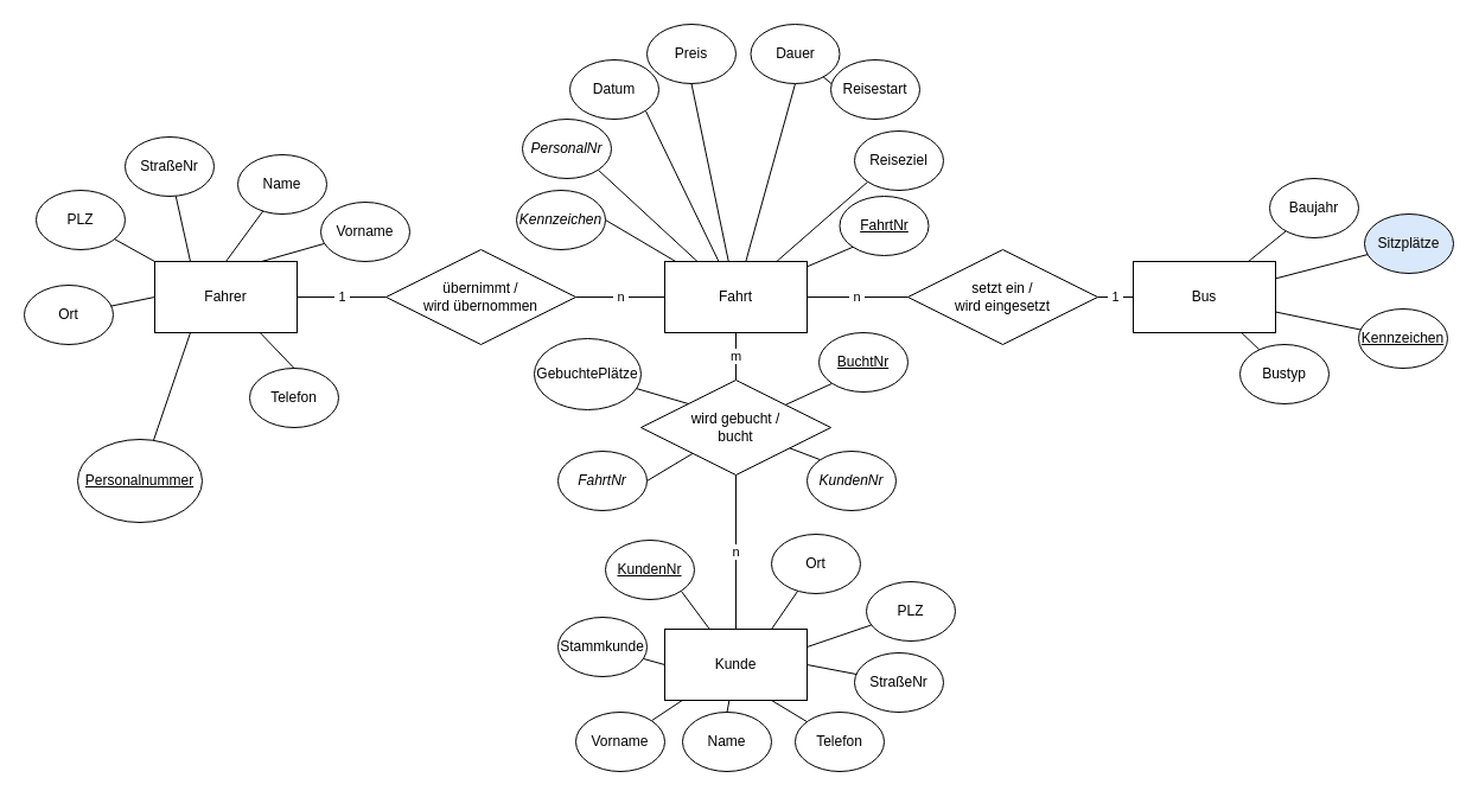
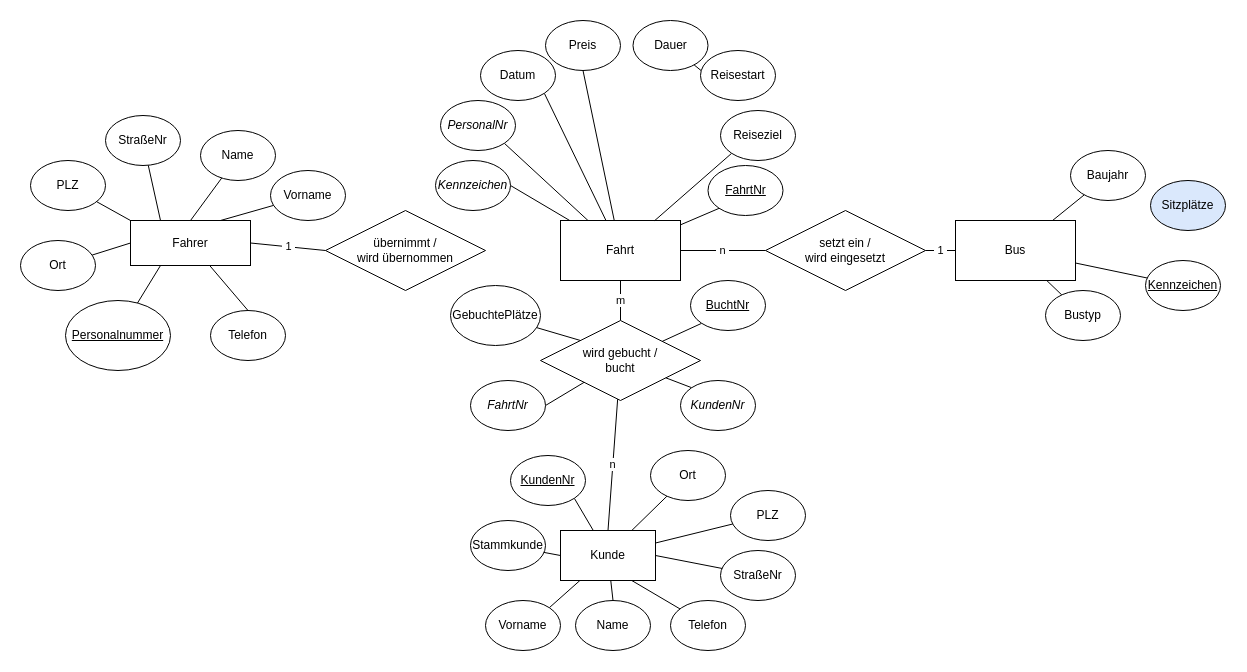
  <mxCell id="0" />
  <mxCell id="1" parent="0" />
  <mxCell id="2" value="Fahrt" style="rounded=0;whiteSpace=wrap;html=1;" vertex="1" parent="1"><mxGeometry x="560" y="220" width="120" height="60" as="geometry" /></mxCell>
  <mxCell id="3" style="edgeStyle=none;rounded=0;orthogonalLoop=1;jettySize=auto;html=1;endArrow=none;endFill=0;" edge="1" parent="1" source="8" target="48"><mxGeometry relative="1" as="geometry" /></mxCell>
  <mxCell id="4" style="edgeStyle=none;rounded=0;orthogonalLoop=1;jettySize=auto;html=1;endArrow=none;endFill=0;" edge="1" parent="1" source="8" target="49"><mxGeometry relative="1" as="geometry" /></mxCell>
- <mxCell id="5" style="edgeStyle=none;rounded=0;orthogonalLoop=1;jettySize=auto;html=1;endArrow=none;endFill=0;" edge="1" parent="1" source="8" target="50"><mxGeometry relative="1" as="geometry" /></mxCell>
  <mxCell id="6" style="edgeStyle=none;rounded=0;orthogonalLoop=1;jettySize=auto;html=1;endArrow=none;endFill=0;" edge="1" parent="1" source="8" target="51"><mxGeometry relative="1" as="geometry" /></mxCell>
  <mxCell id="7" value="&amp;nbsp;1&amp;nbsp;" style="edgeStyle=none;rounded=0;orthogonalLoop=1;jettySize=auto;html=1;exitX=0;exitY=0.5;exitDx=0;exitDy=0;endArrow=none;endFill=0;" edge="1" parent="1" source="8" target="76"><mxGeometry relative="1" as="geometry" /></mxCell>
  <mxCell id="8" value="Bus" style="rounded=0;whiteSpace=wrap;html=1;" vertex="1" parent="1"><mxGeometry x="955" y="220" width="120" height="60" as="geometry" /></mxCell>
  <mxCell id="9" style="edgeStyle=none;rounded=0;orthogonalLoop=1;jettySize=auto;html=1;exitX=0;exitY=0.5;exitDx=0;exitDy=0;endArrow=none;endFill=0;" edge="1" parent="1" source="15" target="36"><mxGeometry relative="1" as="geometry" /></mxCell>
  <mxCell id="10" style="edgeStyle=none;rounded=0;orthogonalLoop=1;jettySize=auto;html=1;exitX=0.75;exitY=1;exitDx=0;exitDy=0;endArrow=none;endFill=0;" edge="1" parent="1" source="15" target="40"><mxGeometry relative="1" as="geometry" /></mxCell>
  <mxCell id="11" style="edgeStyle=none;rounded=0;orthogonalLoop=1;jettySize=auto;html=1;exitX=1;exitY=0.5;exitDx=0;exitDy=0;endArrow=none;endFill=0;" edge="1" parent="1" source="15" target="41"><mxGeometry relative="1" as="geometry" /></mxCell>
  <mxCell id="12" style="edgeStyle=none;rounded=0;orthogonalLoop=1;jettySize=auto;html=1;exitX=0.75;exitY=0;exitDx=0;exitDy=0;endArrow=none;endFill=0;" edge="1" parent="1" source="15" target="42"><mxGeometry relative="1" as="geometry" /></mxCell>
  <mxCell id="13" style="edgeStyle=none;rounded=0;orthogonalLoop=1;jettySize=auto;html=1;exitX=1;exitY=0.25;exitDx=0;exitDy=0;endArrow=none;endFill=0;" edge="1" parent="1" source="15" target="43"><mxGeometry relative="1" as="geometry" /></mxCell>
  <mxCell id="14" value="n" style="edgeStyle=none;rounded=0;orthogonalLoop=1;jettySize=auto;html=1;exitX=0.5;exitY=0;exitDx=0;exitDy=0;endArrow=none;endFill=0;" edge="1" parent="1" source="15" target="46"><mxGeometry relative="1" as="geometry" /></mxCell>
- <mxCell id="15" value="Kunde" style="rounded=0;whiteSpace=wrap;html=1;" vertex="1" parent="1"><mxGeometry x="560" y="530" width="120" height="60" as="geometry" /></mxCell>
+ <mxCell id="15" value="Kunde" style="rounded=0;whiteSpace=wrap;html=1;" vertex="1" parent="1"><mxGeometry x="560" y="530" width="95" height="50" as="geometry" /></mxCell>
  <mxCell id="16" style="rounded=0;orthogonalLoop=1;jettySize=auto;html=1;exitX=0.5;exitY=0;exitDx=0;exitDy=0;endArrow=none;endFill=0;" edge="1" parent="1" source="23" target="24"><mxGeometry relative="1" as="geometry" /></mxCell>
  <mxCell id="17" style="edgeStyle=none;rounded=0;orthogonalLoop=1;jettySize=auto;html=1;exitX=0.75;exitY=0;exitDx=0;exitDy=0;endArrow=none;endFill=0;" edge="1" parent="1" source="23" target="25"><mxGeometry relative="1" as="geometry" /></mxCell>
  <mxCell id="18" style="edgeStyle=none;rounded=0;orthogonalLoop=1;jettySize=auto;html=1;exitX=0.25;exitY=0;exitDx=0;exitDy=0;endArrow=none;endFill=0;" edge="1" parent="1" source="23" target="26"><mxGeometry relative="1" as="geometry" /></mxCell>
  <mxCell id="19" style="edgeStyle=none;rounded=0;orthogonalLoop=1;jettySize=auto;html=1;exitX=0;exitY=0.5;exitDx=0;exitDy=0;endArrow=none;endFill=0;" edge="1" parent="1" source="23" target="28"><mxGeometry relative="1" as="geometry" /></mxCell>
  <mxCell id="20" style="edgeStyle=none;rounded=0;orthogonalLoop=1;jettySize=auto;html=1;exitX=0;exitY=0;exitDx=0;exitDy=0;endArrow=none;endFill=0;" edge="1" parent="1" source="23" target="27"><mxGeometry relative="1" as="geometry" /></mxCell>
  <mxCell id="21" style="edgeStyle=none;rounded=0;orthogonalLoop=1;jettySize=auto;html=1;exitX=0.25;exitY=1;exitDx=0;exitDy=0;endArrow=none;endFill=0;" edge="1" parent="1" source="23" target="29"><mxGeometry relative="1" as="geometry" /></mxCell>
  <mxCell id="22" value="&amp;nbsp;1&amp;nbsp;" style="edgeStyle=none;rounded=0;orthogonalLoop=1;jettySize=auto;html=1;exitX=1;exitY=0.5;exitDx=0;exitDy=0;endArrow=none;endFill=0;entryX=0;entryY=0.5;entryDx=0;entryDy=0;" edge="1" parent="1" source="23" target="33"><mxGeometry relative="1" as="geometry"><mxPoint x="300" y="250" as="targetPoint" /></mxGeometry></mxCell>
- <mxCell id="23" value="Fahrer" style="rounded=0;whiteSpace=wrap;html=1;" vertex="1" parent="1"><mxGeometry x="130" y="220" width="120" height="60" as="geometry" /></mxCell>
+ <mxCell id="23" value="Fahrer" style="rounded=0;whiteSpace=wrap;html=1;" vertex="1" parent="1"><mxGeometry x="130" y="220" width="120" height="45" as="geometry" /></mxCell>
  <mxCell id="24" value="Name" style="ellipse;whiteSpace=wrap;html=1;" vertex="1" parent="1"><mxGeometry x="200" y="130" width="75" height="50" as="geometry" /></mxCell>
  <mxCell id="25" value="Vorname" style="ellipse;whiteSpace=wrap;html=1;" vertex="1" parent="1"><mxGeometry x="270" y="170" width="75" height="50" as="geometry" /></mxCell>
  <mxCell id="26" value="StraßeNr" style="ellipse;whiteSpace=wrap;html=1;" vertex="1" parent="1"><mxGeometry x="105" y="115" width="75" height="50" as="geometry" /></mxCell>
  <mxCell id="27" value="PLZ" style="ellipse;whiteSpace=wrap;html=1;" vertex="1" parent="1"><mxGeometry x="30" y="160" width="75" height="50" as="geometry" /></mxCell>
  <mxCell id="28" value="Ort" style="ellipse;whiteSpace=wrap;html=1;" vertex="1" parent="1"><mxGeometry x="20" y="240" width="75" height="50" as="geometry" /></mxCell>
- <mxCell id="29" value="Personalnummer" style="ellipse;whiteSpace=wrap;html=1;fontStyle=4" vertex="1" parent="1"><mxGeometry x="65" y="370" width="105" height="70" as="geometry" /></mxCell>
+ <mxCell id="29" value="Personalnummer" style="ellipse;whiteSpace=wrap;html=1;fontStyle=4" vertex="1" parent="1"><mxGeometry x="65" y="300" width="105" height="70" as="geometry" /></mxCell>
  <mxCell id="30" style="edgeStyle=none;rounded=0;orthogonalLoop=1;jettySize=auto;html=1;exitX=0.5;exitY=0;exitDx=0;exitDy=0;endArrow=none;endFill=0;" edge="1" parent="1" source="31" target="23"><mxGeometry relative="1" as="geometry" /></mxCell>
  <mxCell id="31" value="Telefon" style="ellipse;whiteSpace=wrap;html=1;" vertex="1" parent="1"><mxGeometry x="210" y="310" width="75" height="50" as="geometry" /></mxCell>
- <mxCell id="32" value="&amp;nbsp;n&amp;nbsp;" style="edgeStyle=none;rounded=0;orthogonalLoop=1;jettySize=auto;html=1;exitX=1;exitY=0.5;exitDx=0;exitDy=0;endArrow=none;endFill=0;" edge="1" parent="1" source="33" target="2"><mxGeometry relative="1" as="geometry" /></mxCell>
  <mxCell id="33" value="übernimmt /&lt;br&gt;wird übernommen" style="rhombus;whiteSpace=wrap;html=1;" vertex="1" parent="1"><mxGeometry x="325" y="210" width="160" height="80" as="geometry" /></mxCell>
  <mxCell id="34" style="edgeStyle=none;rounded=0;orthogonalLoop=1;jettySize=auto;html=1;exitX=1;exitY=1;exitDx=0;exitDy=0;endArrow=none;endFill=0;" edge="1" parent="1" source="35" target="15"><mxGeometry relative="1" as="geometry" /></mxCell>
  <mxCell id="35" value="KundenNr" style="ellipse;whiteSpace=wrap;html=1;fontStyle=4" vertex="1" parent="1"><mxGeometry x="510" y="455" width="75" height="50" as="geometry" /></mxCell>
  <mxCell id="36" value="Stammkunde" style="ellipse;whiteSpace=wrap;html=1;" vertex="1" parent="1"><mxGeometry x="470" y="520" width="75" height="50" as="geometry" /></mxCell>
  <mxCell id="37" style="edgeStyle=none;rounded=0;orthogonalLoop=1;jettySize=auto;html=1;exitX=1;exitY=0;exitDx=0;exitDy=0;endArrow=none;endFill=0;" edge="1" parent="1" source="38" target="15"><mxGeometry relative="1" as="geometry" /></mxCell>
  <mxCell id="38" value="Vorname" style="ellipse;whiteSpace=wrap;html=1;" vertex="1" parent="1"><mxGeometry x="485" y="600" width="75" height="50" as="geometry" /></mxCell>
  <mxCell id="39" style="edgeStyle=none;rounded=0;orthogonalLoop=1;jettySize=auto;html=1;exitX=0.5;exitY=0;exitDx=0;exitDy=0;endArrow=none;endFill=0;startArrow=none;" edge="1" parent="1" source="52" target="15"><mxGeometry relative="1" as="geometry"><mxPoint x="600" y="690" as="sourcePoint" /></mxGeometry></mxCell>
  <mxCell id="40" value="Telefon" style="ellipse;whiteSpace=wrap;html=1;" vertex="1" parent="1"><mxGeometry x="670" y="600" width="75" height="50" as="geometry" /></mxCell>
  <mxCell id="41" value="StraßeNr" style="ellipse;whiteSpace=wrap;html=1;" vertex="1" parent="1"><mxGeometry x="720" y="550" width="75" height="50" as="geometry" /></mxCell>
  <mxCell id="42" value="Ort" style="ellipse;whiteSpace=wrap;html=1;" vertex="1" parent="1"><mxGeometry x="650" y="450" width="75" height="50" as="geometry" /></mxCell>
  <mxCell id="43" value="PLZ" style="ellipse;whiteSpace=wrap;html=1;" vertex="1" parent="1"><mxGeometry x="730" y="490" width="75" height="50" as="geometry" /></mxCell>
  <mxCell id="44" style="edgeStyle=none;rounded=0;orthogonalLoop=1;jettySize=auto;html=1;exitX=0;exitY=0;exitDx=0;exitDy=0;endArrow=none;endFill=0;" edge="1" parent="1" source="46" target="47"><mxGeometry relative="1" as="geometry" /></mxCell>
  <mxCell id="45" value="m" style="edgeStyle=none;rounded=0;orthogonalLoop=1;jettySize=auto;html=1;exitX=0.5;exitY=0;exitDx=0;exitDy=0;endArrow=none;endFill=0;" edge="1" parent="1" source="46" target="2"><mxGeometry relative="1" as="geometry" /></mxCell>
  <mxCell id="46" value="wird gebucht /&lt;br&gt;bucht" style="rhombus;whiteSpace=wrap;html=1;" vertex="1" parent="1"><mxGeometry x="540" y="320" width="160" height="80" as="geometry" /></mxCell>
  <mxCell id="47" value="GebuchtePlätze" style="ellipse;whiteSpace=wrap;html=1;" vertex="1" parent="1"><mxGeometry x="450" y="285" width="90" height="60" as="geometry" /></mxCell>
  <mxCell id="48" value="Bustyp" style="ellipse;whiteSpace=wrap;html=1;" vertex="1" parent="1"><mxGeometry x="1045" y="290" width="75" height="50" as="geometry" /></mxCell>
  <mxCell id="49" value="Kennzeichen" style="ellipse;whiteSpace=wrap;html=1;fontStyle=4" vertex="1" parent="1"><mxGeometry x="1145" y="260" width="75" height="50" as="geometry" /></mxCell>
  <mxCell id="50" value="Sitzplätze" style="ellipse;whiteSpace=wrap;html=1;fillColor=#dae8fc;" vertex="1" parent="1"><mxGeometry x="1150" y="180" width="75" height="50" as="geometry" /></mxCell>
  <mxCell id="51" value="Baujahr" style="ellipse;whiteSpace=wrap;html=1;" vertex="1" parent="1"><mxGeometry x="1070" y="150" width="75" height="50" as="geometry" /></mxCell>
  <mxCell id="52" value="Name" style="ellipse;whiteSpace=wrap;html=1;" vertex="1" parent="1"><mxGeometry x="575" y="600" width="75" height="50" as="geometry" /></mxCell>
  <mxCell id="53" style="edgeStyle=none;rounded=0;orthogonalLoop=1;jettySize=auto;html=1;exitX=1;exitY=1;exitDx=0;exitDy=0;endArrow=none;endFill=0;" edge="1" parent="1" source="54" target="2"><mxGeometry relative="1" as="geometry" /></mxCell>
  <mxCell id="54" value="Datum" style="ellipse;whiteSpace=wrap;html=1;" vertex="1" parent="1"><mxGeometry x="480" y="50" width="75" height="50" as="geometry" /></mxCell>
  <mxCell id="55" style="edgeStyle=none;rounded=0;orthogonalLoop=1;jettySize=auto;html=1;exitX=0.5;exitY=1;exitDx=0;exitDy=0;endArrow=none;endFill=0;" edge="1" parent="1" source="56" target="2"><mxGeometry relative="1" as="geometry" /></mxCell>
  <mxCell id="56" value="Preis" style="ellipse;whiteSpace=wrap;html=1;" vertex="1" parent="1"><mxGeometry x="545" y="20" width="75" height="50" as="geometry" /></mxCell>
  <mxCell id="57" style="edgeStyle=none;rounded=0;orthogonalLoop=1;jettySize=auto;html=1;exitX=0;exitY=1;exitDx=0;exitDy=0;endArrow=none;endFill=0;" edge="1" parent="1" source="58" target="2"><mxGeometry relative="1" as="geometry"><mxPoint x="620" y="240" as="targetPoint" /></mxGeometry></mxCell>
  <mxCell id="58" value="FahrtNr" style="ellipse;whiteSpace=wrap;html=1;fontStyle=4" vertex="1" parent="1"><mxGeometry x="707.5" y="165" width="75" height="50" as="geometry" /></mxCell>
  <mxCell id="59" style="edgeStyle=none;rounded=0;orthogonalLoop=1;jettySize=auto;html=1;exitX=0;exitY=1;exitDx=0;exitDy=0;endArrow=none;endFill=0;" edge="1" parent="1" source="60" target="2"><mxGeometry relative="1" as="geometry" /></mxCell>
  <mxCell id="60" value="Reiseziel" style="ellipse;whiteSpace=wrap;html=1;" vertex="1" parent="1"><mxGeometry x="720" y="110" width="75" height="50" as="geometry" /></mxCell>
  <mxCell id="61" style="edgeStyle=none;rounded=0;orthogonalLoop=1;jettySize=auto;html=1;exitX=0.5;exitY=1;exitDx=0;exitDy=0;endArrow=none;endFill=0;" edge="1" parent="1" source="62" target="64"><mxGeometry relative="1" as="geometry" /></mxCell>
  <mxCell id="62" value="Reisestart" style="ellipse;whiteSpace=wrap;html=1;" vertex="1" parent="1"><mxGeometry x="700" y="50" width="75" height="50" as="geometry" /></mxCell>
- <mxCell id="63" style="edgeStyle=none;rounded=0;orthogonalLoop=1;jettySize=auto;html=1;exitX=0.5;exitY=1;exitDx=0;exitDy=0;endArrow=none;endFill=0;" edge="1" parent="1" source="64" target="2"><mxGeometry relative="1" as="geometry" /></mxCell>
  <mxCell id="64" value="Dauer" style="ellipse;whiteSpace=wrap;html=1;" vertex="1" parent="1"><mxGeometry x="632.5" y="20" width="75" height="50" as="geometry" /></mxCell>
  <mxCell id="65" style="edgeStyle=none;rounded=0;orthogonalLoop=1;jettySize=auto;html=1;exitX=1;exitY=1;exitDx=0;exitDy=0;endArrow=none;endFill=0;" edge="1" parent="1" source="66" target="2"><mxGeometry relative="1" as="geometry" /></mxCell>
  <mxCell id="66" value="PersonalNr" style="ellipse;whiteSpace=wrap;html=1;fontStyle=2" vertex="1" parent="1"><mxGeometry x="440" y="100" width="75" height="50" as="geometry" /></mxCell>
  <mxCell id="67" style="edgeStyle=none;rounded=0;orthogonalLoop=1;jettySize=auto;html=1;exitX=1;exitY=0.5;exitDx=0;exitDy=0;endArrow=none;endFill=0;" edge="1" parent="1" source="68" target="2"><mxGeometry relative="1" as="geometry" /></mxCell>
  <mxCell id="68" value="Kennzeichen" style="ellipse;whiteSpace=wrap;html=1;fontStyle=2" vertex="1" parent="1"><mxGeometry x="435" y="160" width="75" height="50" as="geometry" /></mxCell>
  <mxCell id="69" style="edgeStyle=none;rounded=0;orthogonalLoop=1;jettySize=auto;html=1;exitX=0;exitY=1;exitDx=0;exitDy=0;endArrow=none;endFill=0;" edge="1" parent="1" source="70" target="46"><mxGeometry relative="1" as="geometry" /></mxCell>
  <mxCell id="70" value="BuchtNr" style="ellipse;whiteSpace=wrap;html=1;fontStyle=4" vertex="1" parent="1"><mxGeometry x="690" y="280" width="75" height="50" as="geometry" /></mxCell>
  <mxCell id="71" style="edgeStyle=none;rounded=0;orthogonalLoop=1;jettySize=auto;html=1;exitX=1;exitY=0.5;exitDx=0;exitDy=0;endArrow=none;endFill=0;" edge="1" parent="1" source="72" target="46"><mxGeometry relative="1" as="geometry" /></mxCell>
  <mxCell id="72" value="FahrtNr" style="ellipse;whiteSpace=wrap;html=1;fontStyle=2" vertex="1" parent="1"><mxGeometry x="470" y="380" width="75" height="50" as="geometry" /></mxCell>
  <mxCell id="73" style="edgeStyle=none;rounded=0;orthogonalLoop=1;jettySize=auto;html=1;exitX=0;exitY=0;exitDx=0;exitDy=0;endArrow=none;endFill=0;" edge="1" parent="1" source="74" target="46"><mxGeometry relative="1" as="geometry" /></mxCell>
  <mxCell id="74" value="KundenNr" style="ellipse;whiteSpace=wrap;html=1;fontStyle=2" vertex="1" parent="1"><mxGeometry x="680" y="380" width="75" height="50" as="geometry" /></mxCell>
  <mxCell id="75" value="&amp;nbsp;n&amp;nbsp;" style="edgeStyle=none;rounded=0;orthogonalLoop=1;jettySize=auto;html=1;exitX=0;exitY=0.5;exitDx=0;exitDy=0;endArrow=none;endFill=0;" edge="1" parent="1" source="76" target="2"><mxGeometry relative="1" as="geometry" /></mxCell>
  <mxCell id="76" value="setzt ein /&lt;br&gt;wird eingesetzt" style="rhombus;whiteSpace=wrap;html=1;" vertex="1" parent="1"><mxGeometry x="765" y="210" width="160" height="80" as="geometry" /></mxCell>
  <mxCell id="77" style="edgeStyle=none;rounded=0;orthogonalLoop=1;jettySize=auto;html=1;exitX=0;exitY=1;exitDx=0;exitDy=0;endArrow=none;endFill=0;" edge="1" parent="1" source="76" target="76"><mxGeometry relative="1" as="geometry" /></mxCell>
